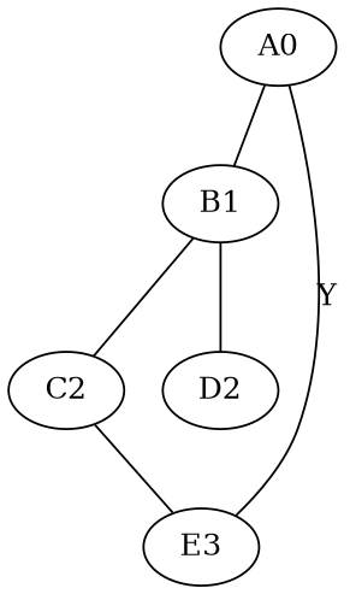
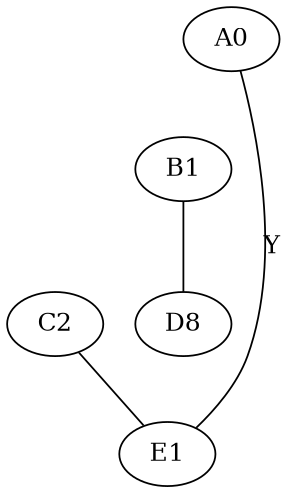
  digraph {
    edge [dir=none]
    A0
    B1
    C2
-   D2
-   E3
-   A0 -> B1
-   B1 -> C2
+   D2 [label=D8]
+   E3 [label=E1]
    B1 -> D2
    C2 -> E3
    E3 -> A0 [color=black label=Y]
  }
